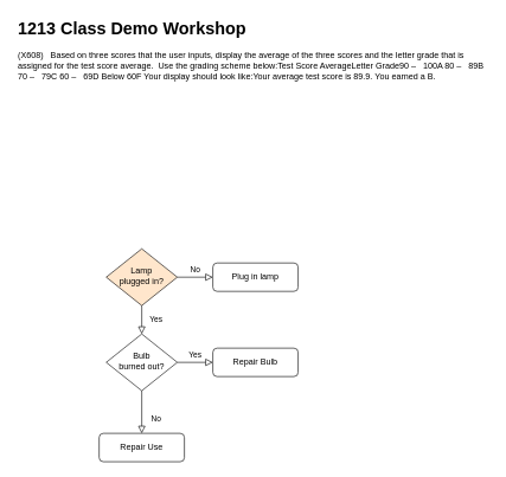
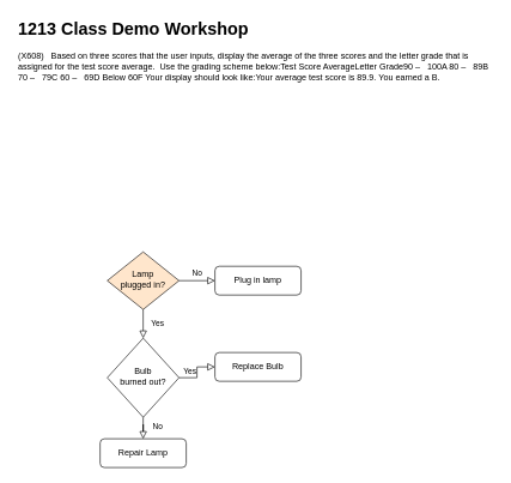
  <mxCell id="0" />
  <mxCell id="1" parent="0" />
  <mxCell id="2" value="Yes" style="rounded=0;html=1;jettySize=auto;orthogonalLoop=1;fontSize=11;endArrow=block;endFill=0;endSize=8;strokeWidth=1;shadow=0;labelBackgroundColor=none;edgeStyle=orthogonalEdgeStyle;" parent="1" source="4" target="8" edge="1"><mxGeometry y="20" relative="1" as="geometry"><mxPoint as="offset" /></mxGeometry></mxCell>
  <mxCell id="3" value="No" style="edgeStyle=orthogonalEdgeStyle;rounded=0;html=1;jettySize=auto;orthogonalLoop=1;fontSize=11;endArrow=block;endFill=0;endSize=8;strokeWidth=1;shadow=0;labelBackgroundColor=none;" parent="1" source="4" target="5" edge="1"><mxGeometry y="10" relative="1" as="geometry"><mxPoint as="offset" /></mxGeometry></mxCell>
  <mxCell id="4" value="Lamp&lt;br&gt;plugged in?" style="rhombus;whiteSpace=wrap;html=1;shadow=0;fontFamily=Helvetica;fontSize=12;align=center;strokeWidth=1;spacing=6;spacingTop=-4;fillColor=#ffe6cc;" parent="1" vertex="1"><mxGeometry x="149" y="350" width="100" height="80" as="geometry" /></mxCell>
  <mxCell id="5" value="Plug in lamp" style="rounded=1;whiteSpace=wrap;html=1;fontSize=12;glass=0;strokeWidth=1;shadow=0;" parent="1" vertex="1"><mxGeometry x="299" y="370" width="120" height="40" as="geometry" /></mxCell>
  <mxCell id="6" value="No" style="rounded=0;html=1;jettySize=auto;orthogonalLoop=1;fontSize=11;endArrow=block;endFill=0;endSize=8;strokeWidth=1;shadow=0;labelBackgroundColor=none;edgeStyle=orthogonalEdgeStyle;" parent="1" source="8" target="9" edge="1"><mxGeometry x="0.333" y="20" relative="1" as="geometry"><mxPoint as="offset" /></mxGeometry></mxCell>
  <mxCell id="7" value="Yes" style="edgeStyle=orthogonalEdgeStyle;rounded=0;html=1;jettySize=auto;orthogonalLoop=1;fontSize=11;endArrow=block;endFill=0;endSize=8;strokeWidth=1;shadow=0;labelBackgroundColor=none;" parent="1" source="8" target="10" edge="1"><mxGeometry y="10" relative="1" as="geometry"><mxPoint as="offset" /></mxGeometry></mxCell>
- <mxCell id="8" value="Bulb&lt;br&gt;burned out?" style="rhombus;whiteSpace=wrap;html=1;shadow=0;fontFamily=Helvetica;fontSize=12;align=center;strokeWidth=1;spacing=6;spacingTop=-4;" parent="1" vertex="1"><mxGeometry x="149" y="470" width="100" height="80" as="geometry" /></mxCell>
- <mxCell id="9" value="Repair Use" style="rounded=1;whiteSpace=wrap;html=1;fontSize=12;glass=0;strokeWidth=1;shadow=0;" parent="1" vertex="1"><mxGeometry x="139" y="610" width="120" height="40" as="geometry" /></mxCell>
- <mxCell id="10" value="Repair Bulb" style="rounded=1;whiteSpace=wrap;html=1;fontSize=12;glass=0;strokeWidth=1;shadow=0;" parent="1" vertex="1"><mxGeometry x="299" y="490" width="120" height="40" as="geometry" /></mxCell>
+ <mxCell id="8" value="Bulb&lt;br&gt;burned out?" style="rhombus;whiteSpace=wrap;html=1;shadow=0;fontFamily=Helvetica;fontSize=12;align=center;strokeWidth=1;spacing=6;spacingTop=-4;" parent="1" vertex="1"><mxGeometry x="149" y="470" width="100" height="110" as="geometry" /></mxCell>
+ <mxCell id="9" value="Repair Lamp" style="rounded=1;whiteSpace=wrap;html=1;fontSize=12;glass=0;strokeWidth=1;shadow=0;" parent="1" vertex="1"><mxGeometry x="139" y="610" width="120" height="40" as="geometry" /></mxCell>
+ <mxCell id="10" value="Replace Bulb" style="rounded=1;whiteSpace=wrap;html=1;fontSize=12;glass=0;strokeWidth=1;shadow=0;" parent="1" vertex="1"><mxGeometry x="299" y="490" width="120" height="40" as="geometry" /></mxCell>
  <mxCell id="11" value="&lt;h1&gt;1213 Class Demo Workshop&lt;/h1&gt;&lt;div&gt;(X608)&amp;nbsp; &amp;nbsp;Based on three scores that the user inputs, display the average of the three scores and the letter grade that is assigned for the test score average.&amp;nbsp; Use the grading scheme below:Test Score AverageLetter Grade90 –&amp;nbsp; &amp;nbsp;100A 80 –&amp;nbsp; &amp;nbsp;89B 70 –&amp;nbsp; &amp;nbsp;79C 60 –&amp;nbsp; &amp;nbsp;69D Below 60F Your display should look like:Your average test score is 89.9. You earned a B.&lt;br&gt;&lt;/div&gt;&lt;p&gt;&lt;span class=&quot;textLayer--absolute&quot; style=&quot;box-sizing: border-box ; color: transparent ; position: relative ; cursor: text ; transform-origin: 0% 0% ; display: block ; float: left ; margin-bottom: -918px ; margin-right: -918px ; background-color: rgb(242 , 242 , 242) ; left: 162.079px ; top: 466.128px ; font-size: 16.56px ; font-family: serif&quot;&gt;(&lt;/span&gt;&lt;span class=&quot;textLayer--absolute&quot; style=&quot;box-sizing: border-box ; color: transparent ; position: relative ; cursor: text ; transform-origin: 0% 0% ; display: block ; float: left ; margin-bottom: -918px ; margin-right: -918px ; background-color: rgb(242 , 242 , 242) ; left: 168.372px ; top: 466.128px ; font-size: 16.56px ; font-family: serif ; transform: scalex(0.953)&quot;&gt;X608&lt;/span&gt;&lt;span class=&quot;textLayer--absolute&quot; style=&quot;box-sizing: border-box ; color: transparent ; position: relative ; cursor: text ; transform-origin: 0% 0% ; display: block ; float: left ; margin-bottom: -918px ; margin-right: -918px ; background-color: rgb(242 , 242 , 242) ; left: 203.645px ; top: 466.128px ; font-size: 16.56px ; font-family: serif ; transform: scalex(1.064)&quot;&gt;)   Based on three scores that the user inputs, display the average of the three scores &lt;/span&gt;&lt;span class=&quot;textLayer--absolute&quot; style=&quot;box-sizing: border-box ; color: transparent ; position: relative ; cursor: text ; transform-origin: 0% 0% ; display: block ; float: left ; margin-bottom: -918px ; margin-right: -918px ; background-color: rgb(242 , 242 , 242) ; left: 162.063px ; top: 485.387px ; font-size: 16.56px ; font-family: serif ; transform: scalex(1.063)&quot;&gt;and the letter grade that is assigned for the test score average.  Use the grading scheme &lt;/span&gt;&lt;span class=&quot;textLayer--absolute&quot; style=&quot;box-sizing: border-box ; color: transparent ; position: relative ; cursor: text ; transform-origin: 0% 0% ; display: block ; float: left ; margin-bottom: -918px ; margin-right: -918px ; background-color: rgb(242 , 242 , 242) ; left: 162.063px ; top: 504.828px ; font-size: 16.56px ; font-family: serif ; transform: scalex(1.054)&quot;&gt;below:&lt;/span&gt;&lt;span class=&quot;textLayer--absolute&quot; style=&quot;box-sizing: border-box ; color: transparent ; position: relative ; cursor: text ; transform-origin: 0% 0% ; display: block ; float: left ; margin-bottom: -918px ; margin-right: -918px ; background-color: rgb(242 , 242 , 242) ; left: 162px ; top: 543.525px ; font-size: 16.56px ; font-family: serif ; transform: scalex(1.126)&quot;&gt;Test Score Average&lt;/span&gt;&lt;span class=&quot;textLayer--absolute&quot; style=&quot;box-sizing: border-box ; color: transparent ; position: relative ; cursor: text ; transform-origin: 0% 0% ; display: block ; float: left ; margin-bottom: -918px ; margin-right: -918px ; background-color: rgb(242 , 242 , 242) ; left: 486.013px ; top: 543.525px ; font-size: 16.56px ; font-family: serif ; transform: scalex(1.137)&quot;&gt;Letter Grade&lt;/span&gt;&lt;span class=&quot;textLayer--absolute&quot; style=&quot;box-sizing: border-box ; color: transparent ; position: relative ; cursor: text ; transform-origin: 0% 0% ; display: block ; float: left ; margin-bottom: -918px ; margin-right: -918px ; background-color: rgb(242 , 242 , 242) ; left: 162px ; top: 566.565px ; font-size: 16.56px ; font-family: serif ; transform: scalex(1.063)&quot;&gt;90 &lt;/span&gt;&lt;span class=&quot;textLayer--absolute&quot; style=&quot;box-sizing: border-box ; color: transparent ; position: relative ; cursor: text ; transform-origin: 0% 0% ; display: block ; float: left ; margin-bottom: -918px ; margin-right: -918px ; background-color: rgb(242 , 242 , 242) ; left: 183.959px ; top: 566.565px ; font-size: 16.56px ; font-family: serif ; transform: scalex(1.048)&quot;&gt;–   100&lt;/span&gt;&lt;span class=&quot;textLayer--absolute&quot; style=&quot;box-sizing: border-box ; color: transparent ; position: relative ; cursor: text ; transform-origin: 0% 0% ; display: block ; float: left ; margin-bottom: -918px ; margin-right: -918px ; background-color: rgb(242 , 242 , 242) ; left: 539.999px ; top: 566.565px ; font-size: 16.56px ; font-family: serif ; transform: scalex(0.864)&quot;&gt;A &lt;/span&gt;&lt;span class=&quot;textLayer--absolute&quot; style=&quot;box-sizing: border-box ; color: transparent ; position: relative ; cursor: text ; transform-origin: 0% 0% ; display: block ; float: left ; margin-bottom: -918px ; margin-right: -918px ; background-color: rgb(242 , 242 , 242) ; left: 162px ; top: 586.006px ; font-size: 16.56px ; font-family: serif ; transform: scalex(1.063)&quot;&gt;80 &lt;/span&gt;&lt;span class=&quot;textLayer--absolute&quot; style=&quot;box-sizing: border-box ; color: transparent ; position: relative ; cursor: text ; transform-origin: 0% 0% ; display: block ; float: left ; margin-bottom: -918px ; margin-right: -918px ; background-color: rgb(242 , 242 , 242) ; left: 183.959px ; top: 586.006px ; font-size: 16.56px ; font-family: serif ; transform: scalex(1.034)&quot;&gt;–   89&lt;/span&gt;&lt;span class=&quot;textLayer--absolute&quot; style=&quot;box-sizing: border-box ; color: transparent ; position: relative ; cursor: text ; transform-origin: 0% 0% ; display: block ; float: left ; margin-bottom: -918px ; margin-right: -918px ; background-color: rgb(242 , 242 , 242) ; left: 540.015px ; top: 586.006px ; font-size: 16.56px ; font-family: serif ; transform: scalex(0.904)&quot;&gt;B &lt;/span&gt;&lt;span class=&quot;textLayer--absolute&quot; style=&quot;box-sizing: border-box ; color: transparent ; position: relative ; cursor: text ; transform-origin: 0% 0% ; display: block ; float: left ; margin-bottom: -918px ; margin-right: -918px ; background-color: rgb(242 , 242 , 242) ; left: 162.017px ; top: 605.265px ; font-size: 16.56px ; font-family: serif ; transform: scalex(1.063)&quot;&gt;70 &lt;/span&gt;&lt;span class=&quot;textLayer--absolute&quot; style=&quot;box-sizing: border-box ; color: transparent ; position: relative ; cursor: text ; transform-origin: 0% 0% ; display: block ; float: left ; margin-bottom: -918px ; margin-right: -918px ; background-color: rgb(242 , 242 , 242) ; left: 183.975px ; top: 605.265px ; font-size: 16.56px ; font-family: serif ; transform: scalex(1.034)&quot;&gt;–   79&lt;/span&gt;&lt;span class=&quot;textLayer--absolute&quot; style=&quot;box-sizing: border-box ; color: transparent ; position: relative ; cursor: text ; transform-origin: 0% 0% ; display: block ; float: left ; margin-bottom: -918px ; margin-right: -918px ; background-color: rgb(242 , 242 , 242) ; left: 540.032px ; top: 605.265px ; font-size: 16.56px ; font-family: serif ; transform: scalex(0.856)&quot;&gt;C &lt;/span&gt;&lt;span class=&quot;textLayer--absolute&quot; style=&quot;box-sizing: border-box ; color: transparent ; position: relative ; cursor: text ; transform-origin: 0% 0% ; display: block ; float: left ; margin-bottom: -918px ; margin-right: -918px ; background-color: rgb(242 , 242 , 242) ; left: 162.033px ; top: 624.707px ; font-size: 16.56px ; font-family: serif ; transform: scalex(1.063)&quot;&gt;60 &lt;/span&gt;&lt;span class=&quot;textLayer--absolute&quot; style=&quot;box-sizing: border-box ; color: transparent ; position: relative ; cursor: text ; transform-origin: 0% 0% ; display: block ; float: left ; margin-bottom: -918px ; margin-right: -918px ; background-color: rgb(242 , 242 , 242) ; left: 183.992px ; top: 624.707px ; font-size: 16.56px ; font-family: serif ; transform: scalex(1.034)&quot;&gt;–   69&lt;/span&gt;&lt;span class=&quot;textLayer--absolute&quot; style=&quot;box-sizing: border-box ; color: transparent ; position: relative ; cursor: text ; transform-origin: 0% 0% ; display: block ; float: left ; margin-bottom: -918px ; margin-right: -918px ; background-color: rgb(242 , 242 , 242) ; left: 540.048px ; top: 624.707px ; font-size: 16.56px ; font-family: serif ; transform: scalex(0.908)&quot;&gt;D &lt;/span&gt;&lt;span class=&quot;textLayer--absolute&quot; style=&quot;box-sizing: border-box ; color: transparent ; position: relative ; cursor: text ; transform-origin: 0% 0% ; display: block ; float: left ; margin-bottom: -918px ; margin-right: -918px ; background-color: rgb(242 , 242 , 242) ; left: 162.05px ; top: 643.966px ; font-size: 16.56px ; font-family: serif ; transform: scalex(1.035)&quot;&gt;Below 60&lt;/span&gt;&lt;span class=&quot;textLayer--absolute&quot; style=&quot;box-sizing: border-box ; color: transparent ; position: relative ; cursor: text ; transform-origin: 0% 0% ; display: block ; float: left ; margin-bottom: -918px ; margin-right: -918px ; background-color: rgb(242 , 242 , 242) ; left: 540.065px ; top: 643.966px ; font-size: 16.56px ; font-family: serif ; transform: scalex(0.934)&quot;&gt;F &lt;/span&gt;&lt;span class=&quot;textLayer--absolute&quot; style=&quot;box-sizing: border-box ; color: transparent ; position: relative ; cursor: text ; transform-origin: 0% 0% ; display: block ; float: left ; margin-bottom: -918px ; margin-right: -918px ; background-color: rgb(242 , 242 , 242) ; left: 162.066px ; top: 682.667px ; font-size: 16.56px ; font-family: serif ; transform: scalex(1.041)&quot;&gt;Your display should look like:&lt;/span&gt;&lt;span class=&quot;textLayer--absolute&quot; style=&quot;box-sizing: border-box ; color: transparent ; position: relative ; cursor: text ; transform-origin: 0% 0% ; display: block ; float: left ; margin-bottom: -918px ; margin-right: -918px ; background-color: rgb(242 , 242 , 242) ; left: 162.066px ; top: 701.888px ; font-size: 16.56px ; font-family: monospace ; transform: scalex(1.088)&quot;&gt;Your average test score is 89.9. You earned a B. &lt;/span&gt;&lt;/p&gt;" style="text;html=1;strokeColor=none;fillColor=none;spacing=5;spacingTop=-20;whiteSpace=wrap;overflow=hidden;rounded=0;" vertex="1" parent="1"><mxGeometry x="20" y="20" width="670" height="120" as="geometry" /></mxCell>
